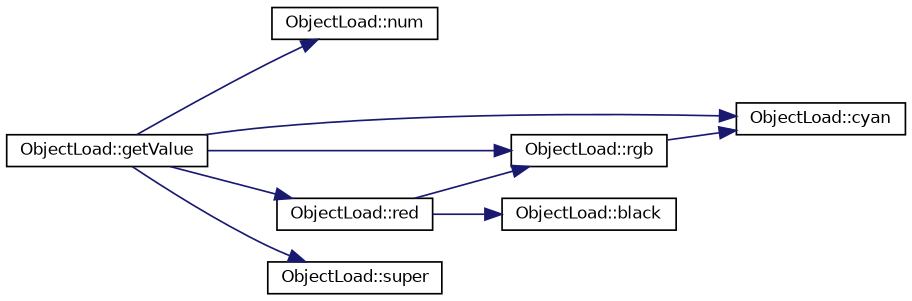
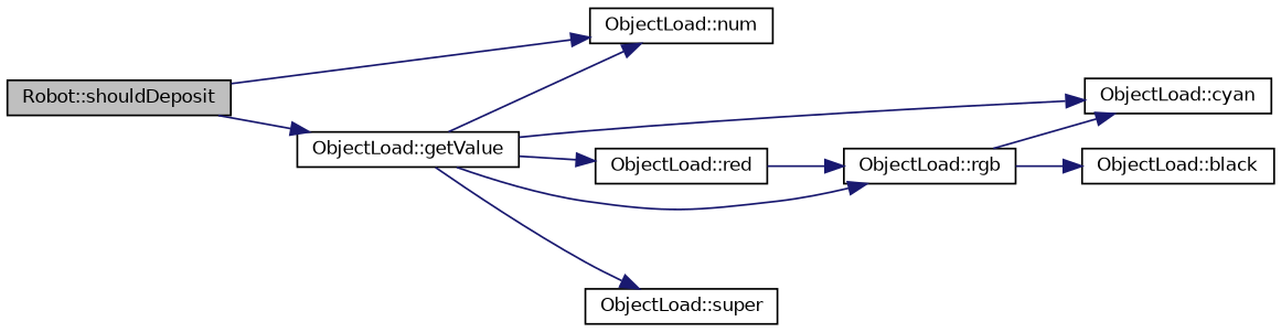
  digraph {
    rankdir=LR
    node [color=black fillcolor=white fontname=Helvetica fontsize=10 shape=record style=filled]
    edge [color=midnightblue fontname=Helvetica fontsize=10 labelfontname=Helvetica labelfontsize=10 style=solid]
+   n1 [fillcolor=grey75 fontcolor=black height=0.2 label="Robot::shouldDeposit" width=0.4]
    n2 [height=0.2 label="ObjectLoad::getValue" width=0.4]
    n3 [height=0.2 label="ObjectLoad::num" width=0.4]
    n4 [height=0.2 label="ObjectLoad::cyan" width=0.4]
    n5 [height=0.2 label="ObjectLoad::red" width=0.4]
    n6 [height=0.2 label="ObjectLoad::rgb" width=0.4]
    n7 [height=0.2 label="ObjectLoad::super" width=0.4]
    n8 [height=0.2 label="ObjectLoad::black" width=0.4]
+   n1 -> n2
+   n1 -> n3
    n2 -> n3
    n2 -> n4
    n2 -> n5
    n2 -> n6
    n2 -> n7
    n5 -> n6
    n6 -> n4
-   n5 -> n8
+   n6 -> n8
  }
